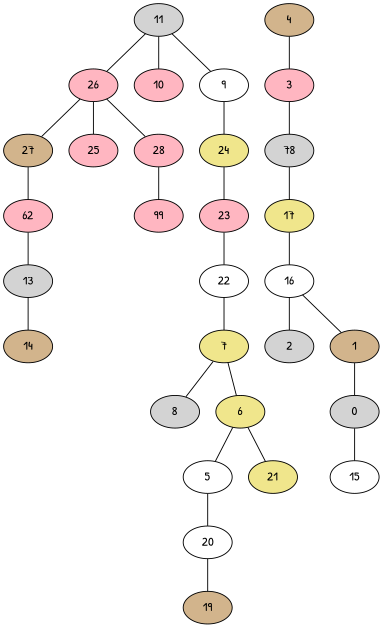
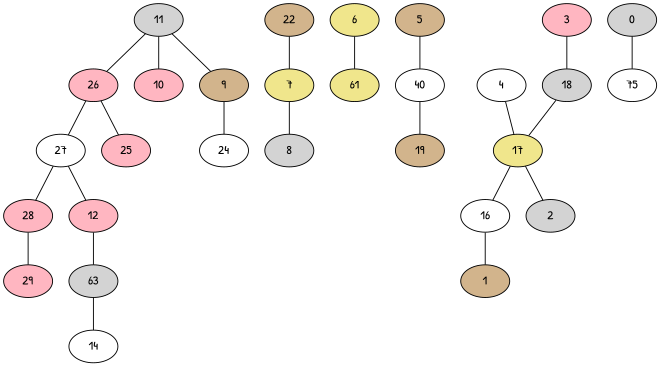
  graph {
    fontname="Patrick Hand"
    node [fillcolor=lightpink fontname="Patrick Hand" style=filled]
    edge [fontname="Patrick Hand"]
    11 [fillcolor=lightgrey]
    26
    10
-   9 [fillcolor=white]
-   27 [fillcolor=tan]
+   9 [fillcolor=tan]
+   27 [fillcolor=white]
    25
    28
-   12 [label=62]
-   24 [fillcolor=khaki]
-   23
-   22 [fillcolor=white]
+   12
+   24 [fillcolor=white]
+   22 [fillcolor=tan]
    7 [fillcolor=khaki]
-   29 [label=99]
-   13 [fillcolor=lightgrey]
-   14 [fillcolor=tan]
+   29
+   13 [fillcolor=lightgrey label=63]
+   14 [fillcolor=white]
    8 [fillcolor=lightgrey]
    6 [fillcolor=khaki]
-   5 [fillcolor=white]
-   21 [fillcolor=khaki]
-   20 [fillcolor=white]
+   5 [fillcolor=tan]
+   21 [fillcolor=khaki label=61]
+   20 [fillcolor=white label=40]
    19 [fillcolor=tan]
-   4 [fillcolor=tan]
+   4 [fillcolor=white]
    3
-   18 [fillcolor=lightgrey label=78]
+   18 [fillcolor=lightgrey]
    17 [fillcolor=khaki]
    16 [fillcolor=white]
    2 [fillcolor=lightgrey]
    1 [fillcolor=tan]
    0 [fillcolor=lightgrey]
-   15 [fillcolor=white]
+   15 [fillcolor=white label=75]
    11 -- 26
    11 -- 10
    11 -- 9
    26 -- 27
    26 -- 25
    9 -- 24
-   26 -- 28
+   27 -- 28
    27 -- 12
    28 -- 29
    12 -- 13
-   24 -- 23
-   23 -- 22
    22 -- 7
    7 -- 8
-   7 -- 6
    13 -- 14
-   6 -- 5
    6 -- 21
    5 -- 20
    20 -- 19
-   4 -- 3
+   4 -- 17
    3 -- 18
    18 -- 17
    17 -- 16
-   16 -- 2
+   17 -- 2
    16 -- 1
-   1 -- 0
    0 -- 15
  }
